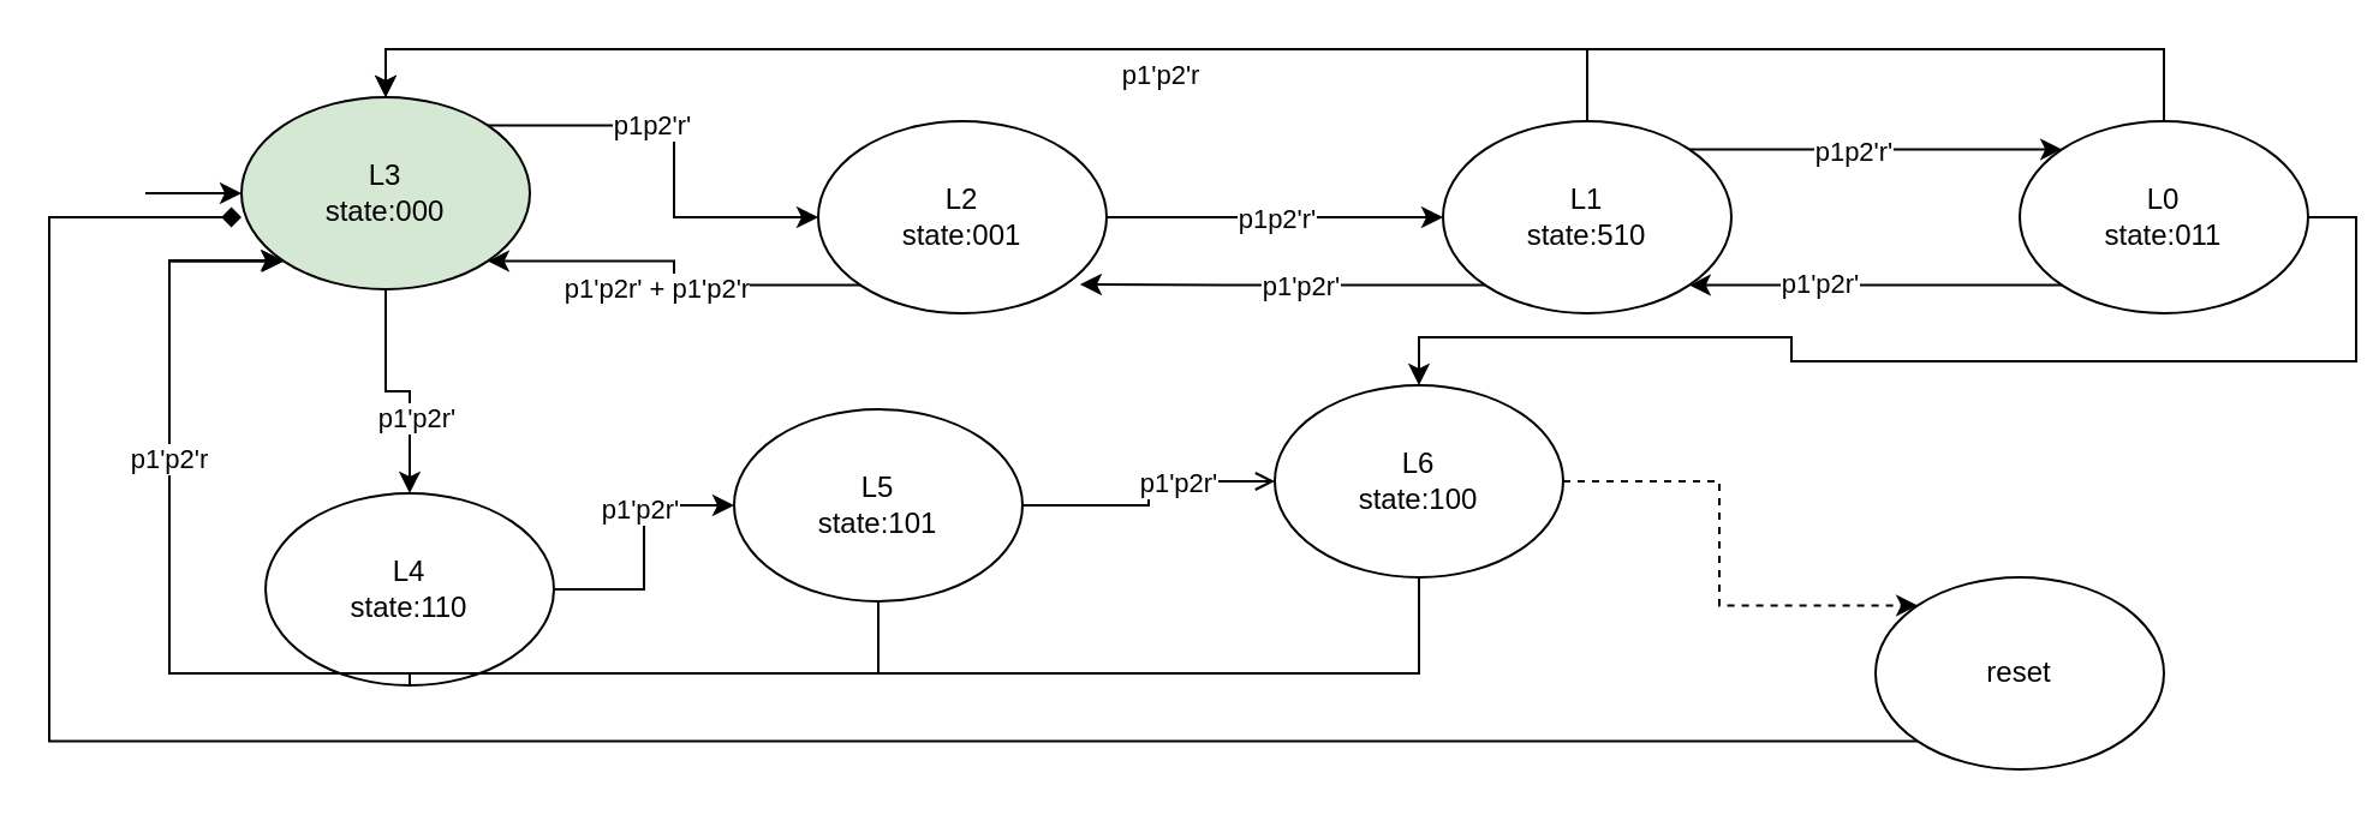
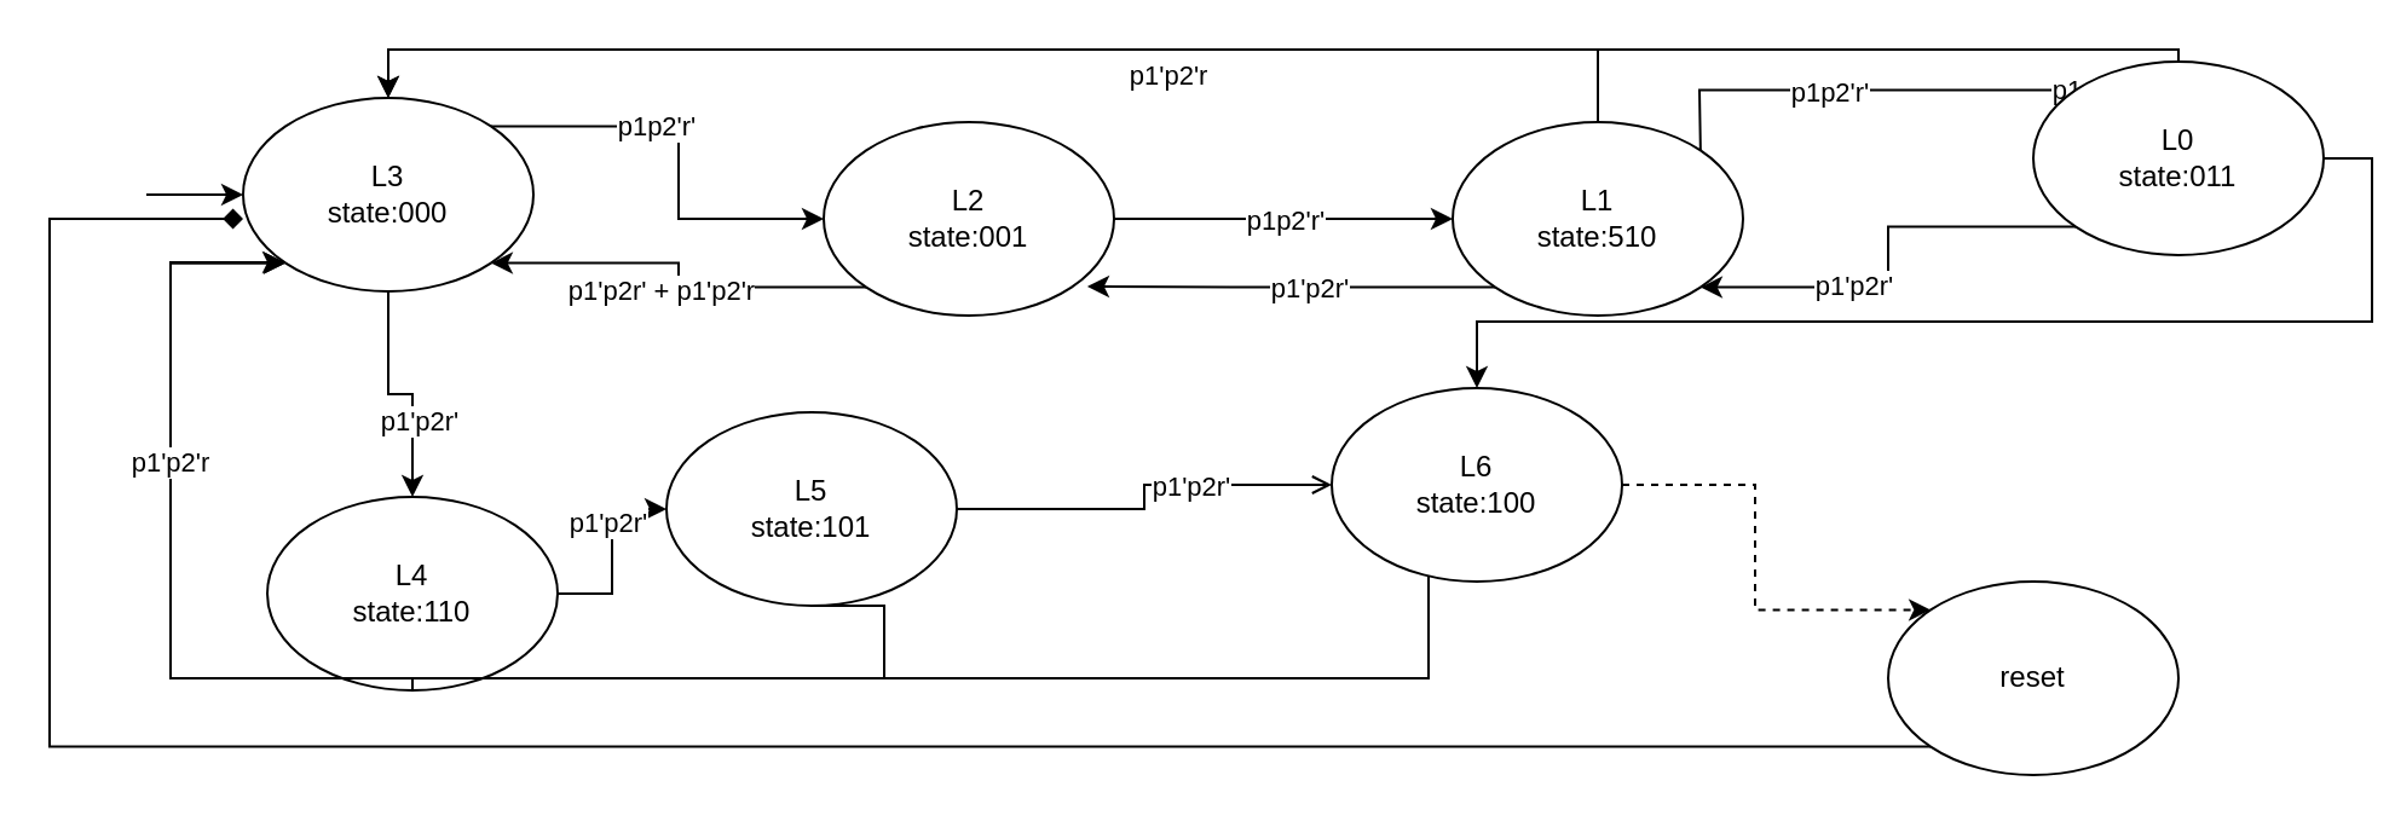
  <mxCell id="0" />
  <mxCell id="1" parent="0" />
  <mxCell id="2" style="edgeStyle=orthogonalEdgeStyle;rounded=0;orthogonalLoop=1;jettySize=auto;html=1;exitX=1;exitY=0;exitDx=0;exitDy=0;" parent="1" source="6" target="11" edge="1"><mxGeometry relative="1" as="geometry" /></mxCell>
  <mxCell id="3" value="p1p2'r'" style="edgeLabel;html=1;align=center;verticalAlign=middle;resizable=0;points=[];" parent="2" vertex="1" connectable="0"><mxGeometry x="-0.231" relative="1" as="geometry"><mxPoint as="offset" /></mxGeometry></mxCell>
  <mxCell id="4" style="edgeStyle=orthogonalEdgeStyle;rounded=0;orthogonalLoop=1;jettySize=auto;html=1;exitX=0.5;exitY=1;exitDx=0;exitDy=0;" parent="1" source="6" target="28" edge="1"><mxGeometry relative="1" as="geometry" /></mxCell>
  <mxCell id="5" value="p1'p2r'" style="edgeLabel;html=1;align=center;verticalAlign=middle;resizable=0;points=[];" parent="4" vertex="1" connectable="0"><mxGeometry x="0.329" y="2" relative="1" as="geometry"><mxPoint as="offset" /></mxGeometry></mxCell>
- <mxCell id="6" value="L3&lt;br&gt;state:000" style="ellipse;whiteSpace=wrap;html=1;fillColor=#d5e8d4;" parent="1" vertex="1"><mxGeometry x="100" y="40" width="120" height="80" as="geometry" /></mxCell>
+ <mxCell id="6" value="L3&lt;br&gt;state:000" style="ellipse;whiteSpace=wrap;html=1;" parent="1" vertex="1"><mxGeometry x="100" y="40" width="120" height="80" as="geometry" /></mxCell>
  <mxCell id="7" style="edgeStyle=orthogonalEdgeStyle;rounded=0;orthogonalLoop=1;jettySize=auto;html=1;exitX=1;exitY=0.5;exitDx=0;exitDy=0;entryX=0;entryY=0.5;entryDx=0;entryDy=0;" parent="1" source="11" target="19" edge="1"><mxGeometry relative="1" as="geometry"><Array as="points"><mxPoint x="430" y="90" /><mxPoint x="430" y="90" /></Array></mxGeometry></mxCell>
  <mxCell id="8" value="p1p2'r'" style="edgeLabel;html=1;align=center;verticalAlign=middle;resizable=0;points=[];" parent="7" vertex="1" connectable="0"><mxGeometry x="-0.25" relative="1" as="geometry"><mxPoint x="55" as="offset" /></mxGeometry></mxCell>
  <mxCell id="9" style="edgeStyle=orthogonalEdgeStyle;rounded=0;orthogonalLoop=1;jettySize=auto;html=1;exitX=0;exitY=1;exitDx=0;exitDy=0;entryX=1;entryY=1;entryDx=0;entryDy=0;" parent="1" source="11" target="6" edge="1"><mxGeometry relative="1" as="geometry" /></mxCell>
  <mxCell id="10" value="p1'p2r' + p1'p2'r" style="edgeLabel;html=1;align=center;verticalAlign=middle;resizable=0;points=[];" parent="9" vertex="1" connectable="0"><mxGeometry x="0.285" relative="1" as="geometry"><mxPoint x="10.43" y="11.7" as="offset" /></mxGeometry></mxCell>
  <mxCell id="11" value="L2&lt;br&gt;state:001" style="ellipse;whiteSpace=wrap;html=1;" parent="1" vertex="1"><mxGeometry x="340" y="50" width="120" height="80" as="geometry" /></mxCell>
  <mxCell id="12" style="edgeStyle=orthogonalEdgeStyle;rounded=0;orthogonalLoop=1;jettySize=auto;html=1;exitX=1;exitY=0;exitDx=0;exitDy=0;entryX=0;entryY=0;entryDx=0;entryDy=0;" parent="1" source="19" target="24" edge="1"><mxGeometry relative="1" as="geometry"><Array as="points"><mxPoint x="702" y="62" /><mxPoint x="702" y="62" /></Array></mxGeometry></mxCell>
  <mxCell id="13" value="p1p2'r" style="edgeLabel;html=1;align=center;verticalAlign=middle;resizable=0;points=[];" parent="12" vertex="1" connectable="0"><mxGeometry x="-0.267" relative="1" as="geometry"><mxPoint x="119.43" as="offset" /></mxGeometry></mxCell>
  <mxCell id="14" value="p1p2'r'" style="edgeLabel;html=1;align=center;verticalAlign=middle;resizable=0;points=[];" vertex="1" connectable="0" parent="12"><mxGeometry x="-0.129" y="-1" relative="1" as="geometry"><mxPoint as="offset" /></mxGeometry></mxCell>
  <mxCell id="15" style="edgeStyle=orthogonalEdgeStyle;rounded=0;orthogonalLoop=1;jettySize=auto;html=1;exitX=0;exitY=1;exitDx=0;exitDy=0;entryX=0.908;entryY=0.85;entryDx=0;entryDy=0;entryPerimeter=0;" parent="1" source="19" target="11" edge="1"><mxGeometry relative="1" as="geometry" /></mxCell>
  <mxCell id="16" value="p1'p2r'" style="edgeLabel;html=1;align=center;verticalAlign=middle;resizable=0;points=[];" parent="15" vertex="1" connectable="0"><mxGeometry x="0.063" y="-13" relative="1" as="geometry"><mxPoint x="13" y="13" as="offset" /></mxGeometry></mxCell>
  <mxCell id="17" style="edgeStyle=orthogonalEdgeStyle;rounded=0;orthogonalLoop=1;jettySize=auto;html=1;exitX=0.5;exitY=0;exitDx=0;exitDy=0;entryX=0.5;entryY=0;entryDx=0;entryDy=0;" parent="1" source="19" target="6" edge="1"><mxGeometry relative="1" as="geometry"><Array as="points"><mxPoint x="660" y="20" /><mxPoint x="160" y="20" /></Array></mxGeometry></mxCell>
  <mxCell id="18" value="&amp;nbsp;p1'p2'r" style="edgeLabel;html=1;align=center;verticalAlign=middle;resizable=0;points=[];" parent="17" vertex="1" connectable="0"><mxGeometry x="-0.054" relative="1" as="geometry"><mxPoint x="50" y="10" as="offset" /></mxGeometry></mxCell>
  <mxCell id="19" value="L1&lt;br&gt;state:510" style="ellipse;whiteSpace=wrap;html=1;" parent="1" vertex="1"><mxGeometry x="600" y="50" width="120" height="80" as="geometry" /></mxCell>
  <mxCell id="20" style="edgeStyle=orthogonalEdgeStyle;rounded=0;orthogonalLoop=1;jettySize=auto;html=1;exitX=1;exitY=0.5;exitDx=0;exitDy=0;" parent="1" source="24" edge="1" target="35"><mxGeometry relative="1" as="geometry"><mxPoint x="740" y="240" as="targetPoint" /></mxGeometry></mxCell>
  <mxCell id="21" style="edgeStyle=orthogonalEdgeStyle;rounded=0;orthogonalLoop=1;jettySize=auto;html=1;exitX=0;exitY=1;exitDx=0;exitDy=0;entryX=1;entryY=1;entryDx=0;entryDy=0;" parent="1" source="24" target="19" edge="1"><mxGeometry relative="1" as="geometry" /></mxCell>
  <mxCell id="22" value="p1'p2r'" style="edgeLabel;html=1;align=center;verticalAlign=middle;resizable=0;points=[];" parent="21" vertex="1" connectable="0"><mxGeometry x="0.299" y="-1" relative="1" as="geometry"><mxPoint as="offset" /></mxGeometry></mxCell>
  <mxCell id="23" style="edgeStyle=orthogonalEdgeStyle;rounded=0;orthogonalLoop=1;jettySize=auto;html=1;exitX=0.5;exitY=0;exitDx=0;exitDy=0;entryX=0.5;entryY=0;entryDx=0;entryDy=0;" parent="1" source="24" target="6" edge="1"><mxGeometry relative="1" as="geometry"><Array as="points"><mxPoint x="900" y="20" /><mxPoint x="160" y="20" /></Array></mxGeometry></mxCell>
- <mxCell id="24" value="L0&lt;br&gt;state:011" style="ellipse;whiteSpace=wrap;html=1;" parent="1" vertex="1"><mxGeometry x="840" y="50" width="120" height="80" as="geometry" /></mxCell>
+ <mxCell id="24" value="L0&lt;br&gt;state:011" style="ellipse;whiteSpace=wrap;html=1;" parent="1" vertex="1"><mxGeometry x="840" y="25" width="120" height="80" as="geometry" /></mxCell>
  <mxCell id="25" style="edgeStyle=orthogonalEdgeStyle;rounded=0;orthogonalLoop=1;jettySize=auto;html=1;exitX=1;exitY=0.5;exitDx=0;exitDy=0;entryX=0;entryY=0.5;entryDx=0;entryDy=0;" parent="1" source="28" target="32" edge="1"><mxGeometry relative="1" as="geometry" /></mxCell>
  <mxCell id="26" value="p1'p2r'" style="edgeLabel;html=1;align=center;verticalAlign=middle;resizable=0;points=[];" parent="25" vertex="1" connectable="0"><mxGeometry x="0.291" y="2" relative="1" as="geometry"><mxPoint as="offset" /></mxGeometry></mxCell>
  <mxCell id="27" style="edgeStyle=orthogonalEdgeStyle;rounded=0;orthogonalLoop=1;jettySize=auto;html=1;exitX=0.5;exitY=1;exitDx=0;exitDy=0;entryX=0.5;entryY=1;entryDx=0;entryDy=0;" edge="1" parent="1" source="28" target="28"><mxGeometry relative="1" as="geometry"><mxPoint x="170" y="290" as="targetPoint" /></mxGeometry></mxCell>
  <mxCell id="28" value="L4&lt;br&gt;state:110" style="ellipse;whiteSpace=wrap;html=1;" parent="1" vertex="1"><mxGeometry x="110" y="205" width="120" height="80" as="geometry" /></mxCell>
  <mxCell id="29" style="edgeStyle=orthogonalEdgeStyle;rounded=0;orthogonalLoop=1;jettySize=auto;html=1;exitX=1;exitY=0.5;exitDx=0;exitDy=0;endArrow=open;" parent="1" source="32" target="35" edge="1"><mxGeometry relative="1" as="geometry" /></mxCell>
  <mxCell id="30" value="p1'p2r'" style="edgeLabel;html=1;align=center;verticalAlign=middle;resizable=0;points=[];" parent="29" vertex="1" connectable="0"><mxGeometry x="0.283" relative="1" as="geometry"><mxPoint as="offset" /></mxGeometry></mxCell>
  <mxCell id="31" style="edgeStyle=orthogonalEdgeStyle;rounded=0;orthogonalLoop=1;jettySize=auto;html=1;exitX=0.5;exitY=1;exitDx=0;exitDy=0;" parent="1" source="32" edge="1"><mxGeometry relative="1" as="geometry"><mxPoint x="117" y="108" as="targetPoint" /><Array as="points"><mxPoint x="365" y="280" /><mxPoint x="70" y="280" /><mxPoint x="70" y="108" /></Array></mxGeometry></mxCell>
- <mxCell id="32" value="L5&lt;br&gt;state:101" style="ellipse;whiteSpace=wrap;html=1;" parent="1" vertex="1"><mxGeometry x="305" y="170" width="120" height="80" as="geometry" /></mxCell>
+ <mxCell id="32" value="L5&lt;br&gt;state:101" style="ellipse;whiteSpace=wrap;html=1;" parent="1" vertex="1"><mxGeometry x="275" y="170" width="120" height="80" as="geometry" /></mxCell>
  <mxCell id="33" style="edgeStyle=orthogonalEdgeStyle;rounded=0;orthogonalLoop=1;jettySize=auto;html=1;exitX=1;exitY=0.5;exitDx=0;exitDy=0;entryX=0;entryY=0;entryDx=0;entryDy=0;dashed=1;" parent="1" source="35" target="40" edge="1"><mxGeometry relative="1" as="geometry" /></mxCell>
  <mxCell id="34" style="edgeStyle=orthogonalEdgeStyle;rounded=0;orthogonalLoop=1;jettySize=auto;html=1;entryX=0;entryY=1;entryDx=0;entryDy=0;" parent="1" source="35" target="6" edge="1"><mxGeometry relative="1" as="geometry"><Array as="points"><mxPoint x="590" y="280" /><mxPoint x="70" y="280" /><mxPoint x="70" y="108" /></Array></mxGeometry></mxCell>
- <mxCell id="35" value="L6&lt;br&gt;state:100" style="ellipse;whiteSpace=wrap;html=1;" parent="1" vertex="1"><mxGeometry x="530" y="160" width="120" height="80" as="geometry" /></mxCell>
+ <mxCell id="35" value="L6&lt;br&gt;state:100" style="ellipse;whiteSpace=wrap;html=1;" parent="1" vertex="1"><mxGeometry x="550" y="160" width="120" height="80" as="geometry" /></mxCell>
  <mxCell id="36" value="" style="endArrow=classic;html=1;entryX=0;entryY=0.5;entryDx=0;entryDy=0;" parent="1" target="6" edge="1"><mxGeometry width="50" height="50" relative="1" as="geometry"><mxPoint x="60" y="80" as="sourcePoint" /><mxPoint x="60" y="60" as="targetPoint" /></mxGeometry></mxCell>
  <mxCell id="37" style="edgeStyle=orthogonalEdgeStyle;rounded=0;orthogonalLoop=1;jettySize=auto;html=1;entryX=0;entryY=1;entryDx=0;entryDy=0;" parent="1" target="6" edge="1"><mxGeometry relative="1" as="geometry"><mxPoint x="80" y="280" as="targetPoint" /><Array as="points"><mxPoint x="70" y="280" /><mxPoint x="70" y="108" /></Array><mxPoint x="590" y="280" as="sourcePoint" /></mxGeometry></mxCell>
  <mxCell id="38" value="p1'p2'r" style="edgeLabel;html=1;align=center;verticalAlign=middle;resizable=0;points=[];" parent="37" vertex="1" connectable="0"><mxGeometry x="-0.551" y="1" relative="1" as="geometry"><mxPoint x="-354.33" y="-91" as="offset" /></mxGeometry></mxCell>
  <mxCell id="39" style="edgeStyle=orthogonalEdgeStyle;rounded=0;orthogonalLoop=1;jettySize=auto;html=1;exitX=0;exitY=1;exitDx=0;exitDy=0;entryX=0;entryY=0.625;entryDx=0;entryDy=0;entryPerimeter=0;endArrow=diamond;" edge="1" parent="1" source="40" target="6"><mxGeometry relative="1" as="geometry"><mxPoint x="90" y="100" as="targetPoint" /><Array as="points"><mxPoint x="20" y="308" /><mxPoint x="20" y="90" /></Array></mxGeometry></mxCell>
  <mxCell id="40" value="reset&lt;br&gt;" style="ellipse;whiteSpace=wrap;html=1;" parent="1" vertex="1"><mxGeometry x="780" y="240" width="120" height="80" as="geometry" /></mxCell>
  <mxCell id="41" value="" style="endArrow=none;html=1;entryX=0.5;entryY=1;entryDx=0;entryDy=0;" edge="1" parent="1" target="28"><mxGeometry width="50" height="50" relative="1" as="geometry"><mxPoint x="170" y="280" as="sourcePoint" /><mxPoint x="200" y="250" as="targetPoint" /></mxGeometry></mxCell>
